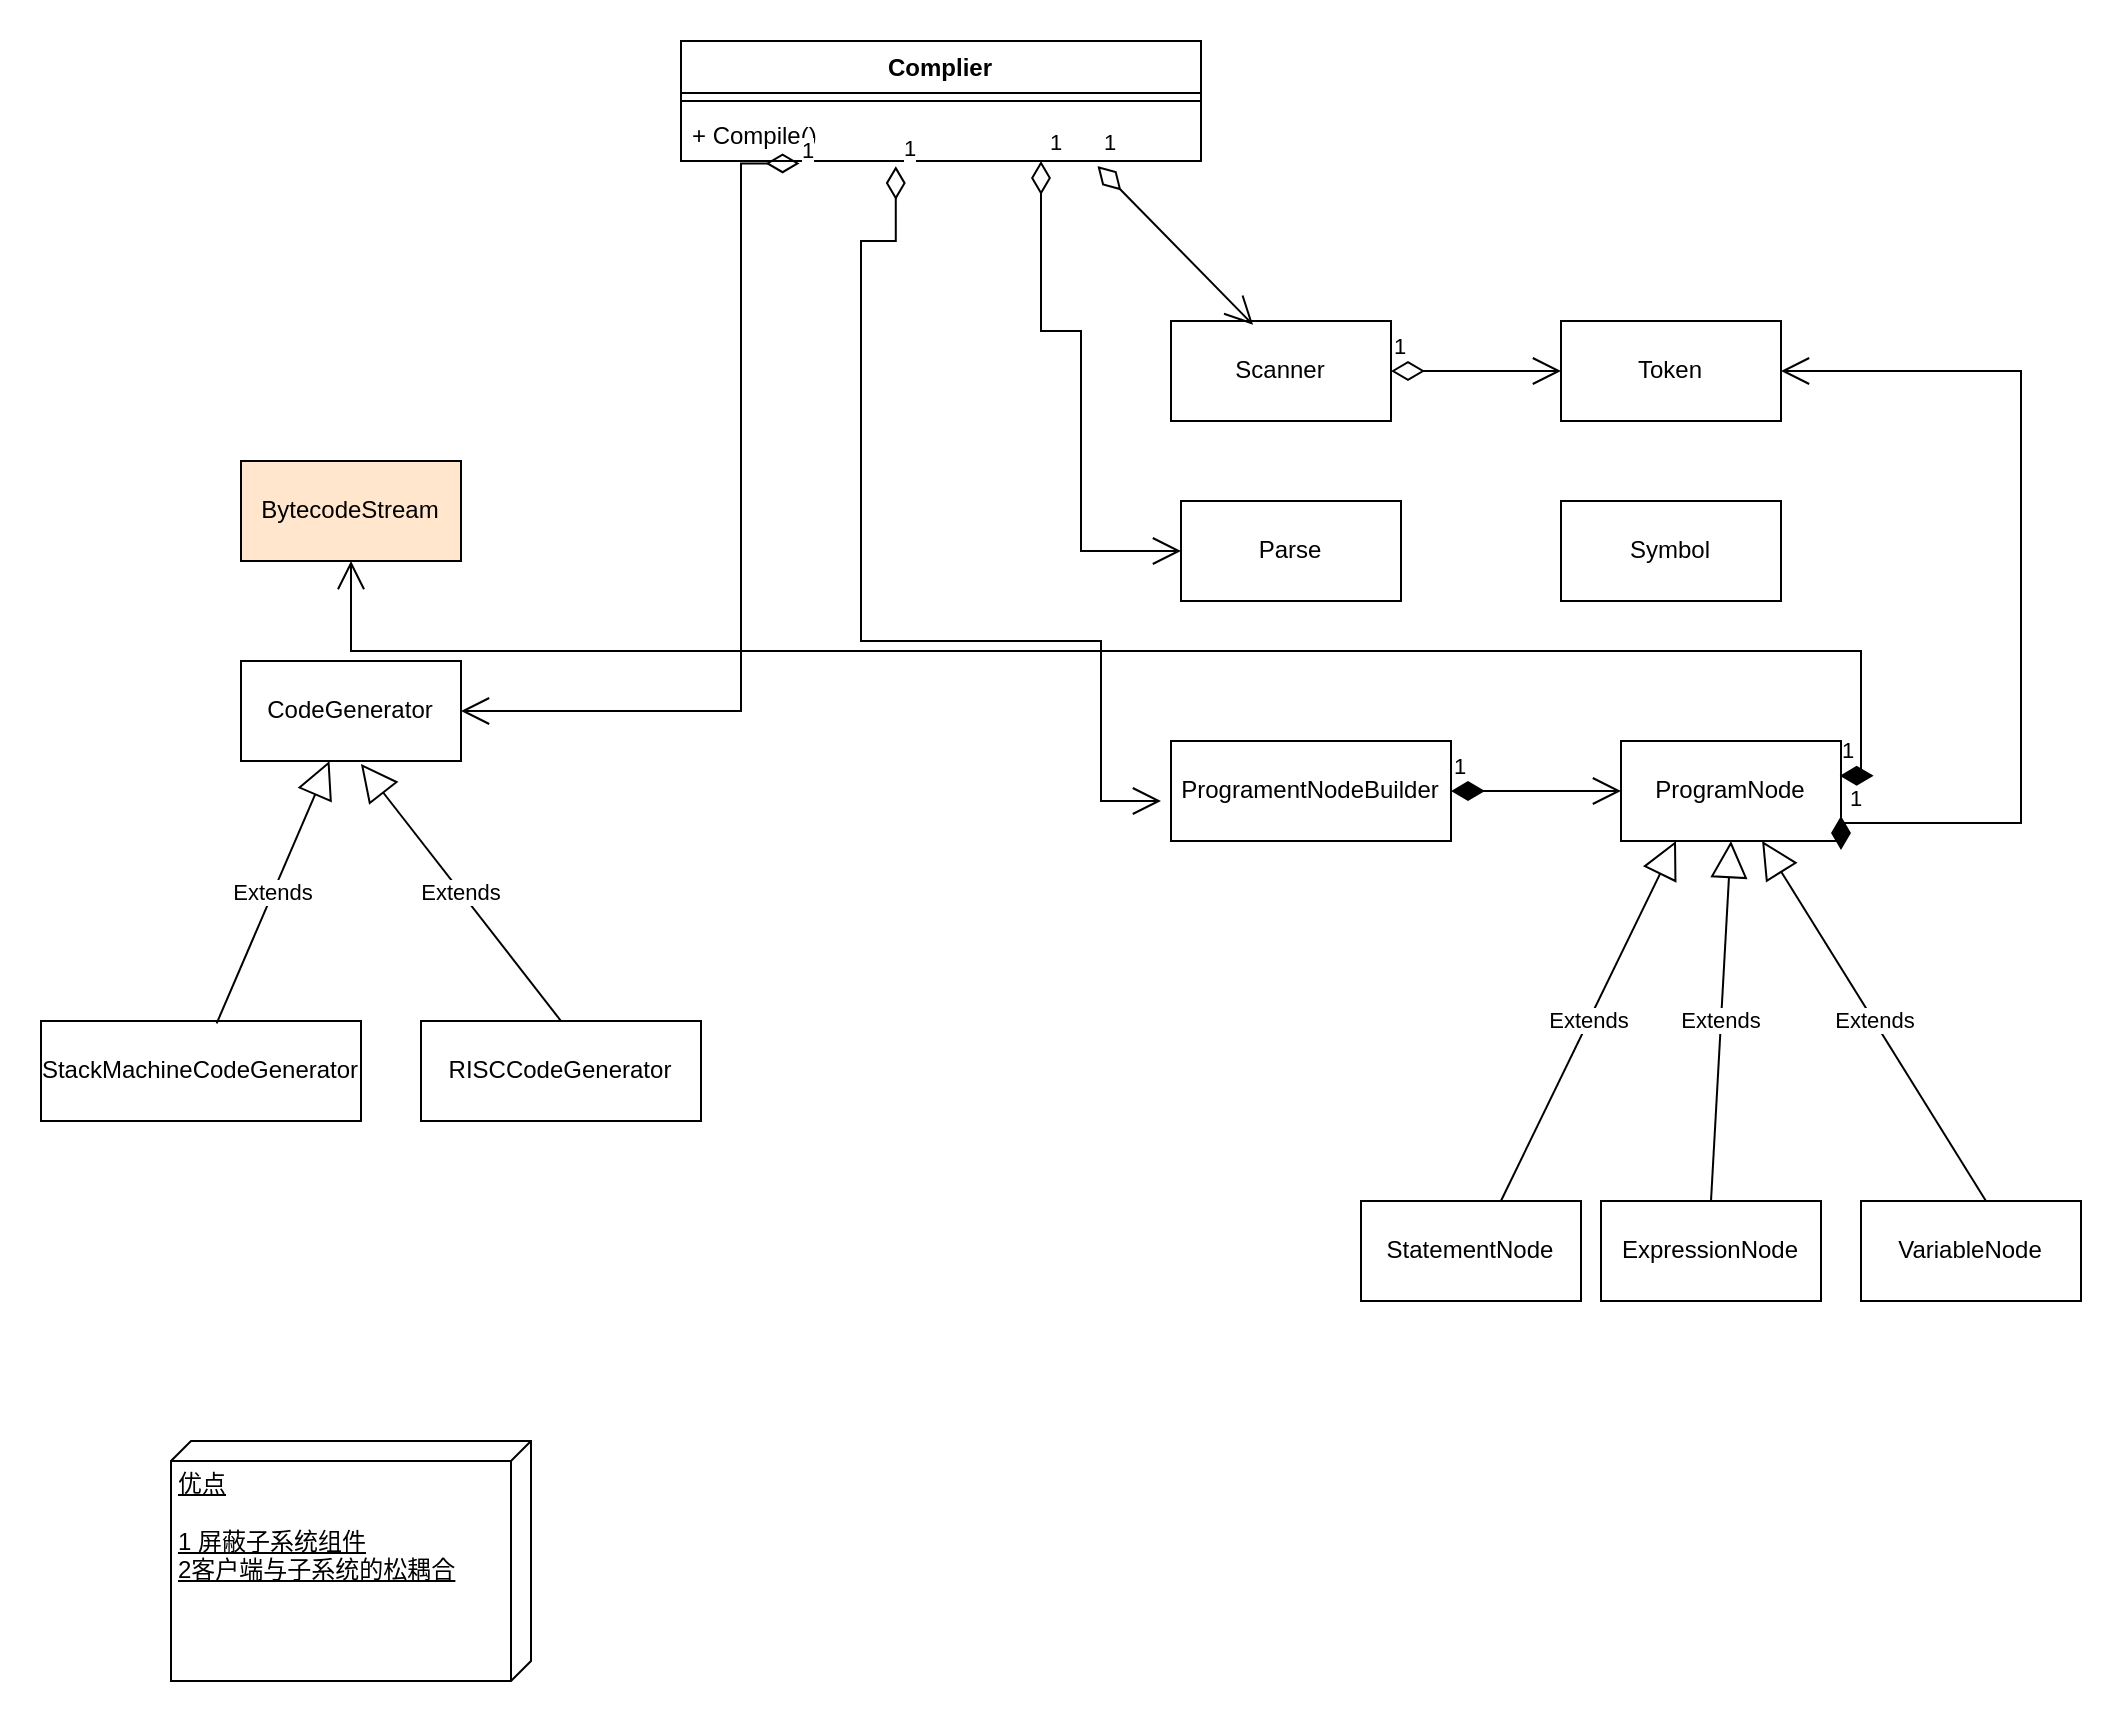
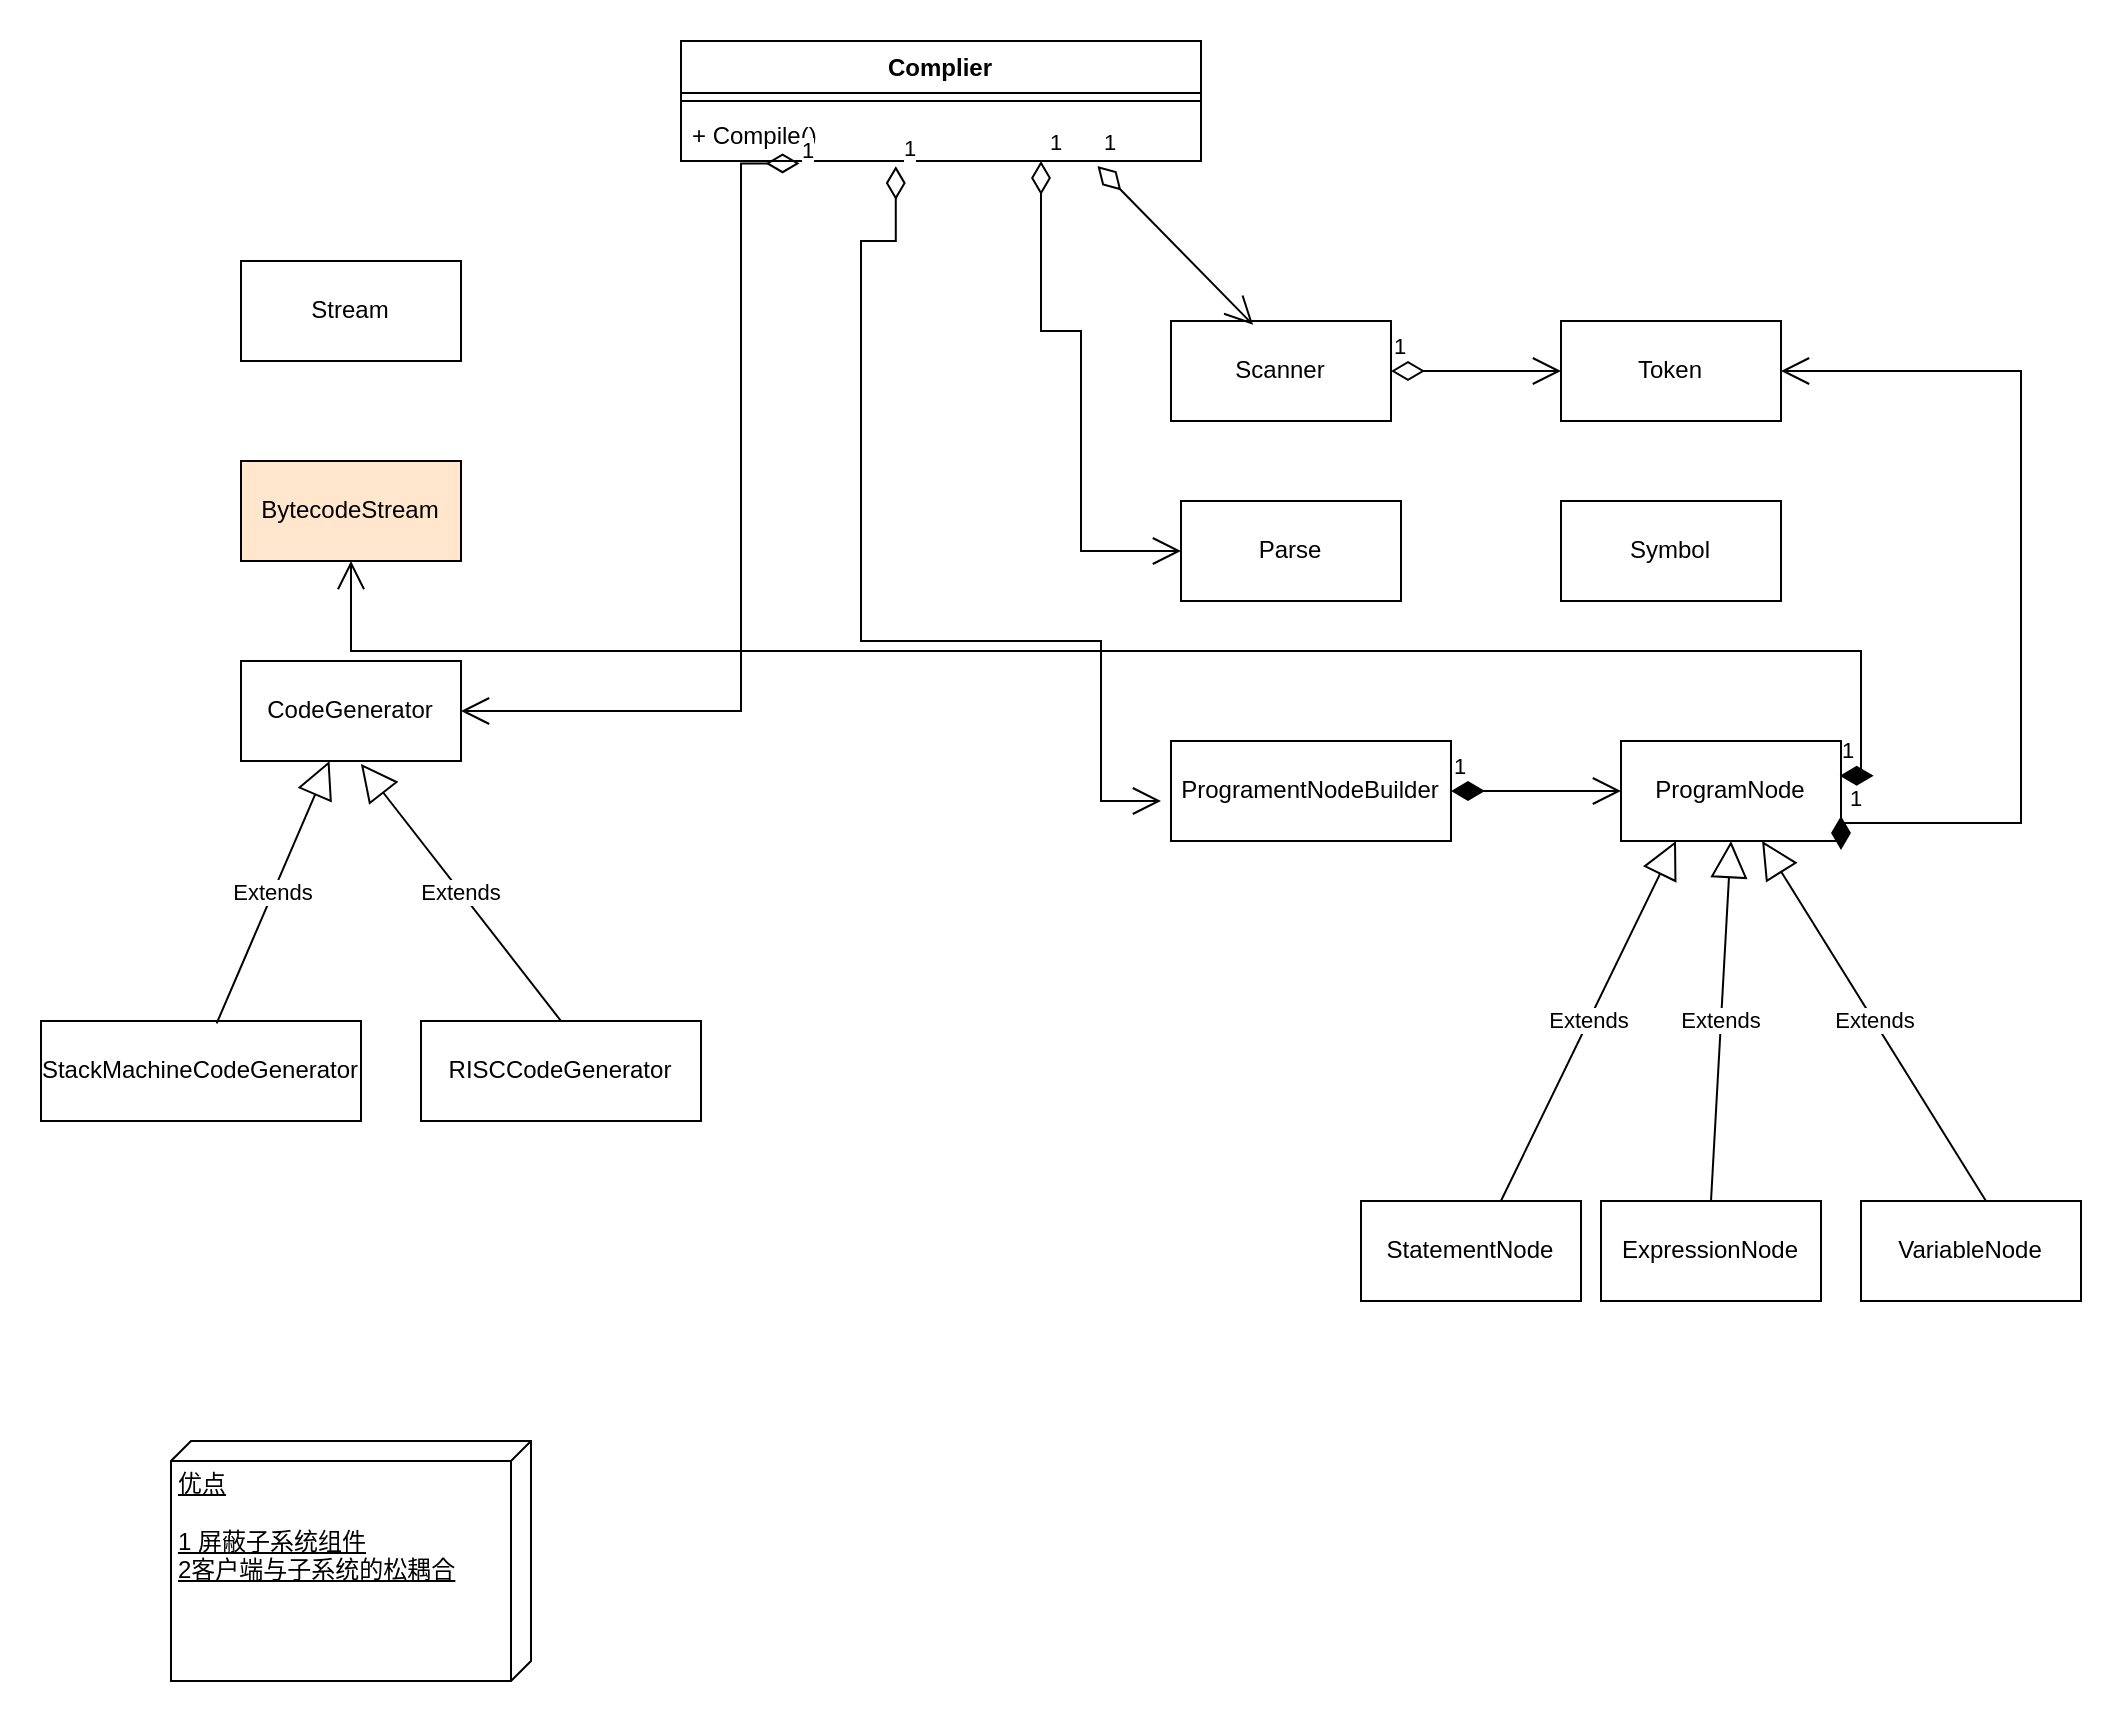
  <mxCell id="0" />
  <mxCell id="1" parent="0" />
  <mxCell id="2" value="Complier" style="swimlane;fontStyle=1;align=center;verticalAlign=top;childLayout=stackLayout;horizontal=1;startSize=26;horizontalStack=0;resizeParent=1;resizeParentMax=0;resizeLast=0;collapsible=1;marginBottom=0;whiteSpace=wrap;html=1;" vertex="1" parent="1"><mxGeometry x="340" y="20" width="260" height="60" as="geometry" /></mxCell>
  <mxCell id="3" value="" style="line;strokeWidth=1;fillColor=none;align=left;verticalAlign=middle;spacingTop=-1;spacingLeft=3;spacingRight=3;rotatable=0;labelPosition=right;points=[];portConstraint=eastwest;strokeColor=inherit;" vertex="1" parent="2"><mxGeometry y="26" width="260" height="8" as="geometry" /></mxCell>
  <mxCell id="4" value="+ Compile()" style="text;strokeColor=none;fillColor=none;align=left;verticalAlign=top;spacingLeft=4;spacingRight=4;overflow=hidden;rotatable=0;points=[[0,0.5],[1,0.5]];portConstraint=eastwest;whiteSpace=wrap;html=1;" vertex="1" parent="2"><mxGeometry y="34" width="260" height="26" as="geometry" /></mxCell>
  <mxCell id="5" value="Parse&lt;br&gt;" style="html=1;whiteSpace=wrap;" vertex="1" parent="1"><mxGeometry x="590" y="250" width="110" height="50" as="geometry" /></mxCell>
  <mxCell id="6" value="Token" style="html=1;whiteSpace=wrap;" vertex="1" parent="1"><mxGeometry x="780" y="160" width="110" height="50" as="geometry" /></mxCell>
  <mxCell id="7" value="Scanner" style="html=1;whiteSpace=wrap;" vertex="1" parent="1"><mxGeometry x="585" y="160" width="110" height="50" as="geometry" /></mxCell>
  <mxCell id="8" value="Symbol" style="html=1;whiteSpace=wrap;" vertex="1" parent="1"><mxGeometry x="780" y="250" width="110" height="50" as="geometry" /></mxCell>
  <mxCell id="9" value="ProgramentNodeBuilder" style="html=1;whiteSpace=wrap;" vertex="1" parent="1"><mxGeometry x="585" y="370" width="140" height="50" as="geometry" /></mxCell>
  <mxCell id="10" value="ProgramNode" style="html=1;whiteSpace=wrap;" vertex="1" parent="1"><mxGeometry x="810" y="370" width="110" height="50" as="geometry" /></mxCell>
+ <mxCell id="11" value="Stream" style="html=1;whiteSpace=wrap;" vertex="1" parent="1"><mxGeometry x="120" y="130" width="110" height="50" as="geometry" /></mxCell>
  <mxCell id="12" value="BytecodeStream" style="html=1;whiteSpace=wrap;fillColor=#ffe6cc;" vertex="1" parent="1"><mxGeometry x="120" y="230" width="110" height="50" as="geometry" /></mxCell>
  <mxCell id="13" value="CodeGenerator" style="html=1;whiteSpace=wrap;" vertex="1" parent="1"><mxGeometry x="120" y="330" width="110" height="50" as="geometry" /></mxCell>
  <mxCell id="14" value="StackMachineCodeGenerator&lt;br&gt;" style="html=1;whiteSpace=wrap;" vertex="1" parent="1"><mxGeometry x="20" y="510" width="160" height="50" as="geometry" /></mxCell>
  <mxCell id="15" value="RISCCodeGenerator" style="html=1;whiteSpace=wrap;" vertex="1" parent="1"><mxGeometry x="210" y="510" width="140" height="50" as="geometry" /></mxCell>
  <mxCell id="16" value="Extends" style="endArrow=block;endSize=16;endFill=0;html=1;rounded=0;exitX=0.549;exitY=0.023;exitDx=0;exitDy=0;exitPerimeter=0;" edge="1" parent="1" source="14" target="13"><mxGeometry width="160" relative="1" as="geometry"><mxPoint x="30" y="460" as="sourcePoint" /><mxPoint x="190" y="460" as="targetPoint" /></mxGeometry></mxCell>
  <mxCell id="17" value="Extends" style="endArrow=block;endSize=16;endFill=0;html=1;rounded=0;exitX=0.5;exitY=0;exitDx=0;exitDy=0;entryX=0.545;entryY=1.029;entryDx=0;entryDy=0;entryPerimeter=0;" edge="1" parent="1" source="15" target="13"><mxGeometry width="160" relative="1" as="geometry"><mxPoint x="72" y="521" as="sourcePoint" /><mxPoint x="167" y="390" as="targetPoint" /></mxGeometry></mxCell>
  <mxCell id="18" value="StatementNode" style="html=1;whiteSpace=wrap;" vertex="1" parent="1"><mxGeometry x="680" y="600" width="110" height="50" as="geometry" /></mxCell>
  <mxCell id="19" value="ExpressionNode" style="html=1;whiteSpace=wrap;" vertex="1" parent="1"><mxGeometry x="800" y="600" width="110" height="50" as="geometry" /></mxCell>
  <mxCell id="20" value="VariableNode" style="html=1;whiteSpace=wrap;" vertex="1" parent="1"><mxGeometry x="930" y="600" width="110" height="50" as="geometry" /></mxCell>
  <mxCell id="21" value="Extends" style="endArrow=block;endSize=16;endFill=0;html=1;rounded=0;exitX=0.568;exitY=0;exitDx=0;exitDy=0;exitPerimeter=0;" edge="1" parent="1" source="20" target="10"><mxGeometry width="160" relative="1" as="geometry"><mxPoint x="820" y="520" as="sourcePoint" /><mxPoint x="980" y="520" as="targetPoint" /></mxGeometry></mxCell>
  <mxCell id="22" value="Extends" style="endArrow=block;endSize=16;endFill=0;html=1;rounded=0;exitX=0.5;exitY=0;exitDx=0;exitDy=0;entryX=0.5;entryY=1;entryDx=0;entryDy=0;" edge="1" parent="1" source="19" target="10"><mxGeometry width="160" relative="1" as="geometry"><mxPoint x="930" y="610" as="sourcePoint" /><mxPoint x="809" y="420" as="targetPoint" /></mxGeometry></mxCell>
  <mxCell id="23" value="Extends" style="endArrow=block;endSize=16;endFill=0;html=1;rounded=0;exitX=0.636;exitY=0;exitDx=0;exitDy=0;entryX=0.25;entryY=1;entryDx=0;entryDy=0;exitPerimeter=0;" edge="1" parent="1" source="18" target="10"><mxGeometry width="160" relative="1" as="geometry"><mxPoint x="780" y="600" as="sourcePoint" /><mxPoint x="780" y="410" as="targetPoint" /></mxGeometry></mxCell>
  <mxCell id="24" value="1" style="endArrow=open;html=1;endSize=12;startArrow=diamondThin;startSize=14;startFill=1;align=left;verticalAlign=bottom;rounded=0;exitX=1;exitY=0.5;exitDx=0;exitDy=0;" edge="1" parent="1" source="9" target="10"><mxGeometry x="-1" y="3" relative="1" as="geometry"><mxPoint x="670" y="390" as="sourcePoint" /><mxPoint x="830" y="390" as="targetPoint" /></mxGeometry></mxCell>
  <mxCell id="25" value="1" style="endArrow=open;html=1;endSize=12;startArrow=diamondThin;startSize=14;startFill=1;edgeStyle=orthogonalEdgeStyle;align=left;verticalAlign=bottom;rounded=0;exitX=0.994;exitY=0.348;exitDx=0;exitDy=0;exitPerimeter=0;" edge="1" parent="1" source="10" target="12"><mxGeometry x="-1" y="3" relative="1" as="geometry"><mxPoint x="930" y="400" as="sourcePoint" /><mxPoint x="1130" y="380" as="targetPoint" /></mxGeometry></mxCell>
  <mxCell id="26" value="1" style="endArrow=open;html=1;endSize=12;startArrow=diamondThin;startSize=14;startFill=1;edgeStyle=orthogonalEdgeStyle;align=left;verticalAlign=bottom;rounded=0;entryX=1;entryY=0.5;entryDx=0;entryDy=0;exitX=1;exitY=0.75;exitDx=0;exitDy=0;" edge="1" parent="1" source="10" target="6"><mxGeometry x="-1" y="3" relative="1" as="geometry"><mxPoint x="940" y="410" as="sourcePoint" /><mxPoint x="900" y="281" as="targetPoint" /><Array as="points"><mxPoint x="920" y="411" /><mxPoint x="1010" y="411" /><mxPoint x="1010" y="185" /></Array></mxGeometry></mxCell>
  <mxCell id="27" value="1" style="endArrow=open;html=1;endSize=12;startArrow=diamondThin;startSize=14;startFill=0;align=left;verticalAlign=bottom;rounded=0;exitX=0.801;exitY=1.099;exitDx=0;exitDy=0;exitPerimeter=0;entryX=0.373;entryY=0.038;entryDx=0;entryDy=0;entryPerimeter=0;" edge="1" parent="1" source="4" target="7"><mxGeometry x="-1" y="3" relative="1" as="geometry"><mxPoint x="450" y="110" as="sourcePoint" /><mxPoint x="610" y="110" as="targetPoint" /></mxGeometry></mxCell>
  <mxCell id="28" value="1" style="endArrow=open;html=1;endSize=12;startArrow=diamondThin;startSize=14;startFill=0;align=left;verticalAlign=bottom;rounded=0;entryX=0;entryY=0.5;entryDx=0;entryDy=0;edgeStyle=orthogonalEdgeStyle;" edge="1" parent="1" source="4" target="5"><mxGeometry x="-1" y="3" relative="1" as="geometry"><mxPoint x="575" y="92" as="sourcePoint" /><mxPoint x="621" y="172" as="targetPoint" /><Array as="points"><mxPoint x="520" y="165" /><mxPoint x="540" y="165" /><mxPoint x="540" y="275" /></Array></mxGeometry></mxCell>
  <mxCell id="29" value="1" style="endArrow=open;html=1;endSize=12;startArrow=diamondThin;startSize=14;startFill=0;align=left;verticalAlign=bottom;rounded=0;" edge="1" parent="1" source="7"><mxGeometry x="-1" y="3" relative="1" as="geometry"><mxPoint x="700" y="185" as="sourcePoint" /><mxPoint x="780" y="185" as="targetPoint" /></mxGeometry></mxCell>
  <mxCell id="30" value="1" style="endArrow=open;html=1;endSize=12;startArrow=diamondThin;startSize=14;startFill=0;edgeStyle=orthogonalEdgeStyle;align=left;verticalAlign=bottom;rounded=0;exitX=0.413;exitY=1.099;exitDx=0;exitDy=0;exitPerimeter=0;" edge="1" parent="1" source="4"><mxGeometry x="-1" y="3" relative="1" as="geometry"><mxPoint x="810" y="370" as="sourcePoint" /><mxPoint x="580" y="400" as="targetPoint" /><Array as="points"><mxPoint x="447" y="120" /><mxPoint x="430" y="120" /><mxPoint x="430" y="320" /><mxPoint x="550" y="320" /><mxPoint x="550" y="400" /></Array></mxGeometry></mxCell>
  <mxCell id="31" value="1" style="endArrow=open;html=1;endSize=12;startArrow=diamondThin;startSize=14;startFill=0;edgeStyle=orthogonalEdgeStyle;align=left;verticalAlign=bottom;rounded=0;exitX=0.228;exitY=1.046;exitDx=0;exitDy=0;exitPerimeter=0;" edge="1" parent="1" source="4" target="13"><mxGeometry x="-1" y="3" relative="1" as="geometry"><mxPoint x="490" y="360" as="sourcePoint" /><mxPoint x="650" y="360" as="targetPoint" /><Array as="points"><mxPoint x="370" y="81" /><mxPoint x="370" y="355" /></Array></mxGeometry></mxCell>
  <mxCell id="32" value="优点&lt;br&gt;&lt;br&gt;1 屏蔽子系统组件&lt;br&gt;2客户端与子系统的松耦合" style="verticalAlign=top;align=left;spacingTop=8;spacingLeft=2;spacingRight=12;shape=cube;size=10;direction=south;fontStyle=4;html=1;whiteSpace=wrap;" vertex="1" parent="1"><mxGeometry x="85" y="720" width="180" height="120" as="geometry" /></mxCell>
